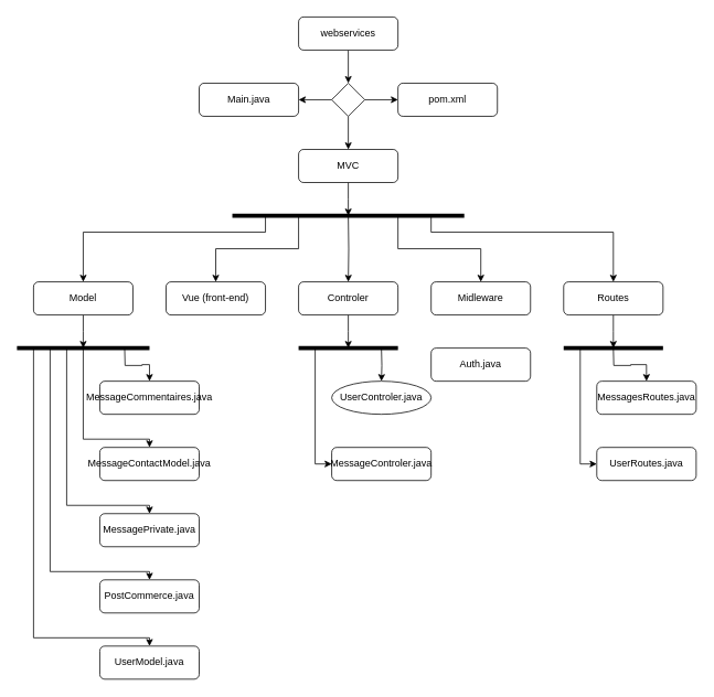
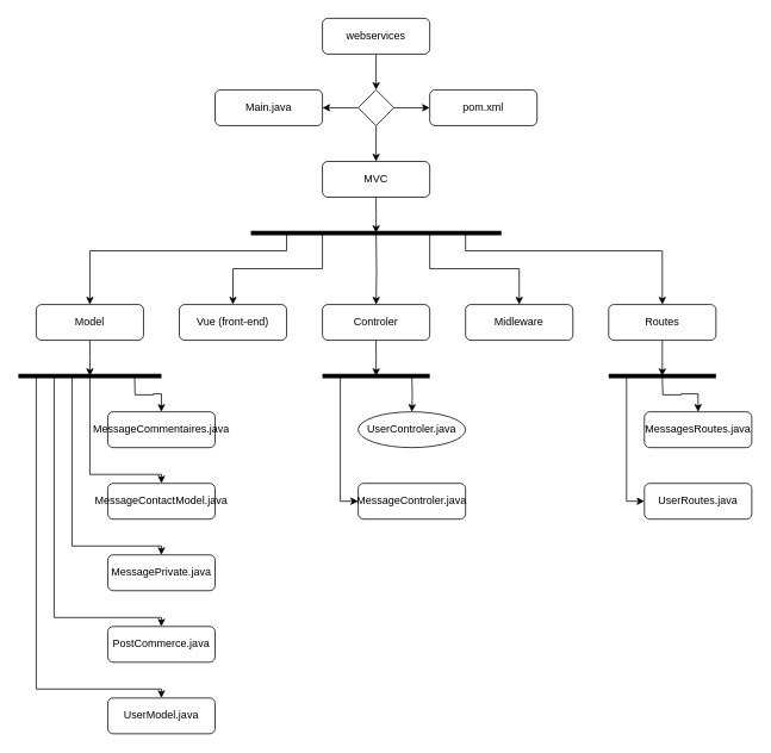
  <mxCell id="0" />
  <mxCell id="1" parent="0" />
  <mxCell id="2" style="edgeStyle=orthogonalEdgeStyle;rounded=0;orthogonalLoop=1;jettySize=auto;html=1;" edge="1" parent="1" source="3"><mxGeometry relative="1" as="geometry"><mxPoint x="420" y="260" as="targetPoint" /></mxGeometry></mxCell>
  <mxCell id="3" value="MVC" style="rounded=1;whiteSpace=wrap;html=1;" vertex="1" parent="1"><mxGeometry x="360" y="180" width="120" height="40" as="geometry" /></mxCell>
  <mxCell id="4" value="" style="endArrow=none;html=1;rounded=0;strokeWidth=5;" edge="1" parent="1"><mxGeometry width="50" height="50" relative="1" as="geometry"><mxPoint x="280" y="260" as="sourcePoint" /><mxPoint x="560" y="260" as="targetPoint" /></mxGeometry></mxCell>
  <mxCell id="5" style="edgeStyle=orthogonalEdgeStyle;rounded=0;orthogonalLoop=1;jettySize=auto;html=1;" edge="1" parent="1" target="7"><mxGeometry relative="1" as="geometry"><mxPoint x="320" y="260" as="sourcePoint" /><Array as="points"><mxPoint x="320" y="280" /><mxPoint x="100" y="280" /></Array></mxGeometry></mxCell>
  <mxCell id="6" style="edgeStyle=orthogonalEdgeStyle;rounded=0;orthogonalLoop=1;jettySize=auto;html=1;" edge="1" parent="1" source="7"><mxGeometry relative="1" as="geometry"><mxPoint x="100" y="420" as="targetPoint" /></mxGeometry></mxCell>
  <mxCell id="7" value="Model" style="rounded=1;whiteSpace=wrap;html=1;" vertex="1" parent="1"><mxGeometry x="40" y="340" width="120" height="40" as="geometry" /></mxCell>
  <mxCell id="8" style="edgeStyle=orthogonalEdgeStyle;rounded=0;orthogonalLoop=1;jettySize=auto;html=1;" edge="1" parent="1" target="9"><mxGeometry relative="1" as="geometry"><mxPoint x="360" y="260" as="sourcePoint" /><Array as="points"><mxPoint x="360" y="300" /><mxPoint x="260" y="300" /></Array></mxGeometry></mxCell>
  <mxCell id="9" value="Vue (front-end)" style="rounded=1;whiteSpace=wrap;html=1;" vertex="1" parent="1"><mxGeometry x="200" y="340" width="120" height="40" as="geometry" /></mxCell>
  <mxCell id="10" style="edgeStyle=orthogonalEdgeStyle;rounded=0;orthogonalLoop=1;jettySize=auto;html=1;" edge="1" parent="1" target="12"><mxGeometry relative="1" as="geometry"><mxPoint x="420" y="260" as="sourcePoint" /></mxGeometry></mxCell>
  <mxCell id="11" style="edgeStyle=orthogonalEdgeStyle;rounded=0;orthogonalLoop=1;jettySize=auto;html=1;" edge="1" parent="1" source="12"><mxGeometry relative="1" as="geometry"><mxPoint x="420" y="420" as="targetPoint" /></mxGeometry></mxCell>
  <mxCell id="12" value="Controler" style="rounded=1;whiteSpace=wrap;html=1;" vertex="1" parent="1"><mxGeometry x="360" y="340" width="120" height="40" as="geometry" /></mxCell>
  <mxCell id="13" style="edgeStyle=orthogonalEdgeStyle;rounded=0;orthogonalLoop=1;jettySize=auto;html=1;" edge="1" parent="1" target="14"><mxGeometry relative="1" as="geometry"><mxPoint x="480" y="260" as="sourcePoint" /><Array as="points"><mxPoint x="480" y="300" /><mxPoint x="580" y="300" /></Array></mxGeometry></mxCell>
  <mxCell id="14" value="Midleware" style="rounded=1;whiteSpace=wrap;html=1;" vertex="1" parent="1"><mxGeometry x="520" y="340" width="120" height="40" as="geometry" /></mxCell>
  <mxCell id="15" style="edgeStyle=orthogonalEdgeStyle;rounded=0;orthogonalLoop=1;jettySize=auto;html=1;" edge="1" parent="1" target="17"><mxGeometry relative="1" as="geometry"><mxPoint x="520" y="260" as="sourcePoint" /><Array as="points"><mxPoint x="520" y="280" /><mxPoint x="740" y="280" /></Array></mxGeometry></mxCell>
  <mxCell id="16" style="edgeStyle=orthogonalEdgeStyle;rounded=0;orthogonalLoop=1;jettySize=auto;html=1;" edge="1" parent="1" source="17"><mxGeometry relative="1" as="geometry"><mxPoint x="740" y="420" as="targetPoint" /></mxGeometry></mxCell>
  <mxCell id="17" value="Routes" style="rounded=1;whiteSpace=wrap;html=1;" vertex="1" parent="1"><mxGeometry x="680" y="340" width="120" height="40" as="geometry" /></mxCell>
  <mxCell id="18" style="edgeStyle=orthogonalEdgeStyle;rounded=0;orthogonalLoop=1;jettySize=auto;html=1;entryX=0;entryY=0.5;entryDx=0;entryDy=0;" edge="1" parent="1" source="21" target="22"><mxGeometry relative="1" as="geometry" /></mxCell>
  <mxCell id="19" style="edgeStyle=orthogonalEdgeStyle;rounded=0;orthogonalLoop=1;jettySize=auto;html=1;entryX=0.5;entryY=0;entryDx=0;entryDy=0;" edge="1" parent="1" source="21" target="3"><mxGeometry relative="1" as="geometry" /></mxCell>
  <mxCell id="20" style="edgeStyle=orthogonalEdgeStyle;rounded=0;orthogonalLoop=1;jettySize=auto;html=1;" edge="1" parent="1" source="21" target="32"><mxGeometry relative="1" as="geometry" /></mxCell>
  <mxCell id="21" value="" style="rhombus;whiteSpace=wrap;html=1;" vertex="1" parent="1"><mxGeometry x="400" y="100" width="40" height="40" as="geometry" /></mxCell>
  <mxCell id="22" value="pom.xml" style="rounded=1;whiteSpace=wrap;html=1;" vertex="1" parent="1"><mxGeometry x="480" y="100" width="120" height="40" as="geometry" /></mxCell>
  <mxCell id="23" style="edgeStyle=orthogonalEdgeStyle;rounded=0;orthogonalLoop=1;jettySize=auto;html=1;" edge="1" parent="1" target="24"><mxGeometry relative="1" as="geometry"><mxPoint x="150" y="420" as="sourcePoint" /></mxGeometry></mxCell>
  <mxCell id="24" value="MessageCommentaires.java" style="rounded=1;whiteSpace=wrap;html=1;" vertex="1" parent="1"><mxGeometry x="120" y="460" width="120" height="40" as="geometry" /></mxCell>
  <mxCell id="25" style="edgeStyle=orthogonalEdgeStyle;rounded=0;orthogonalLoop=1;jettySize=auto;html=1;" edge="1" parent="1" target="26"><mxGeometry relative="1" as="geometry"><mxPoint x="380" y="420" as="sourcePoint" /><Array as="points"><mxPoint x="380" y="560" /></Array></mxGeometry></mxCell>
  <mxCell id="26" value="MessageControler.java" style="rounded=1;whiteSpace=wrap;html=1;" vertex="1" parent="1"><mxGeometry x="400" y="540" width="120" height="40" as="geometry" /></mxCell>
- <mxCell id="27" value="Auth.java" style="rounded=1;whiteSpace=wrap;html=1;" vertex="1" parent="1"><mxGeometry x="520" y="420" width="120" height="40" as="geometry" /></mxCell>
  <mxCell id="28" style="edgeStyle=orthogonalEdgeStyle;rounded=0;orthogonalLoop=1;jettySize=auto;html=1;" edge="1" parent="1" target="29"><mxGeometry relative="1" as="geometry"><mxPoint x="740" y="420" as="sourcePoint" /></mxGeometry></mxCell>
  <mxCell id="29" value="MessagesRoutes.java" style="rounded=1;whiteSpace=wrap;html=1;" vertex="1" parent="1"><mxGeometry x="720" y="460" width="120" height="40" as="geometry" /></mxCell>
  <mxCell id="30" style="edgeStyle=orthogonalEdgeStyle;rounded=0;orthogonalLoop=1;jettySize=auto;html=1;entryX=0.5;entryY=0;entryDx=0;entryDy=0;" edge="1" parent="1" source="31" target="21"><mxGeometry relative="1" as="geometry" /></mxCell>
  <mxCell id="31" value="webservices" style="rounded=1;whiteSpace=wrap;html=1;" vertex="1" parent="1"><mxGeometry x="360" y="20" width="120" height="40" as="geometry" /></mxCell>
  <mxCell id="32" value="Main.java" style="rounded=1;whiteSpace=wrap;html=1;" vertex="1" parent="1"><mxGeometry x="240" y="100" width="120" height="40" as="geometry" /></mxCell>
  <mxCell id="33" style="edgeStyle=orthogonalEdgeStyle;rounded=0;orthogonalLoop=1;jettySize=auto;html=1;" edge="1" parent="1" target="34"><mxGeometry relative="1" as="geometry"><mxPoint x="100" y="420" as="sourcePoint" /><Array as="points"><mxPoint x="100" y="530" /><mxPoint x="180" y="530" /></Array></mxGeometry></mxCell>
  <mxCell id="34" value="MessageContactModel.java" style="rounded=1;whiteSpace=wrap;html=1;" vertex="1" parent="1"><mxGeometry x="120" y="540" width="120" height="40" as="geometry" /></mxCell>
  <mxCell id="35" style="edgeStyle=orthogonalEdgeStyle;rounded=0;orthogonalLoop=1;jettySize=auto;html=1;" edge="1" parent="1" target="36"><mxGeometry relative="1" as="geometry"><mxPoint x="460" y="420" as="sourcePoint" /></mxGeometry></mxCell>
  <mxCell id="36" value="UserControler.java" style="ellipse;whiteSpace=wrap;html=1;" vertex="1" parent="1"><mxGeometry x="400" y="460" width="120" height="40" as="geometry" /></mxCell>
  <mxCell id="37" value="" style="endArrow=none;html=1;rounded=0;strokeWidth=5;" edge="1" parent="1"><mxGeometry width="50" height="50" relative="1" as="geometry"><mxPoint x="360" y="420" as="sourcePoint" /><mxPoint x="480" y="420" as="targetPoint" /></mxGeometry></mxCell>
  <mxCell id="38" value="" style="endArrow=none;html=1;rounded=0;strokeWidth=5;" edge="1" parent="1"><mxGeometry width="50" height="50" relative="1" as="geometry"><mxPoint x="20" y="420" as="sourcePoint" /><mxPoint x="180" y="420" as="targetPoint" /></mxGeometry></mxCell>
  <mxCell id="39" style="edgeStyle=orthogonalEdgeStyle;rounded=0;orthogonalLoop=1;jettySize=auto;html=1;" edge="1" parent="1" target="40"><mxGeometry relative="1" as="geometry"><mxPoint x="80" y="420" as="sourcePoint" /><Array as="points"><mxPoint x="80" y="610" /><mxPoint x="180" y="610" /></Array></mxGeometry></mxCell>
  <mxCell id="40" value="MessagePrivate.java" style="rounded=1;whiteSpace=wrap;html=1;" vertex="1" parent="1"><mxGeometry x="120" y="620" width="120" height="40" as="geometry" /></mxCell>
  <mxCell id="41" style="edgeStyle=orthogonalEdgeStyle;rounded=0;orthogonalLoop=1;jettySize=auto;html=1;" edge="1" parent="1" target="42"><mxGeometry relative="1" as="geometry"><mxPoint x="60" y="420" as="sourcePoint" /><Array as="points"><mxPoint x="60" y="690" /><mxPoint x="180" y="690" /></Array></mxGeometry></mxCell>
  <mxCell id="42" value="PostCommerce.java" style="rounded=1;whiteSpace=wrap;html=1;" vertex="1" parent="1"><mxGeometry x="120" y="700" width="120" height="40" as="geometry" /></mxCell>
  <mxCell id="43" style="edgeStyle=orthogonalEdgeStyle;rounded=0;orthogonalLoop=1;jettySize=auto;html=1;" edge="1" parent="1" target="44"><mxGeometry relative="1" as="geometry"><mxPoint x="40" y="420" as="sourcePoint" /><Array as="points"><mxPoint x="40" y="770" /><mxPoint x="180" y="770" /></Array></mxGeometry></mxCell>
  <mxCell id="44" value="UserModel.java" style="rounded=1;whiteSpace=wrap;html=1;" vertex="1" parent="1"><mxGeometry x="120" y="780" width="120" height="40" as="geometry" /></mxCell>
  <mxCell id="45" value="" style="endArrow=none;html=1;rounded=0;strokeWidth=5;" edge="1" parent="1"><mxGeometry width="50" height="50" relative="1" as="geometry"><mxPoint x="680" y="420" as="sourcePoint" /><mxPoint x="800" y="420" as="targetPoint" /></mxGeometry></mxCell>
  <mxCell id="46" style="edgeStyle=orthogonalEdgeStyle;rounded=0;orthogonalLoop=1;jettySize=auto;html=1;" edge="1" parent="1" target="47"><mxGeometry relative="1" as="geometry"><mxPoint x="700" y="420" as="sourcePoint" /><Array as="points"><mxPoint x="700" y="560" /></Array></mxGeometry></mxCell>
  <mxCell id="47" value="UserRoutes.java" style="rounded=1;whiteSpace=wrap;html=1;" vertex="1" parent="1"><mxGeometry x="720" y="540" width="120" height="40" as="geometry" /></mxCell>
